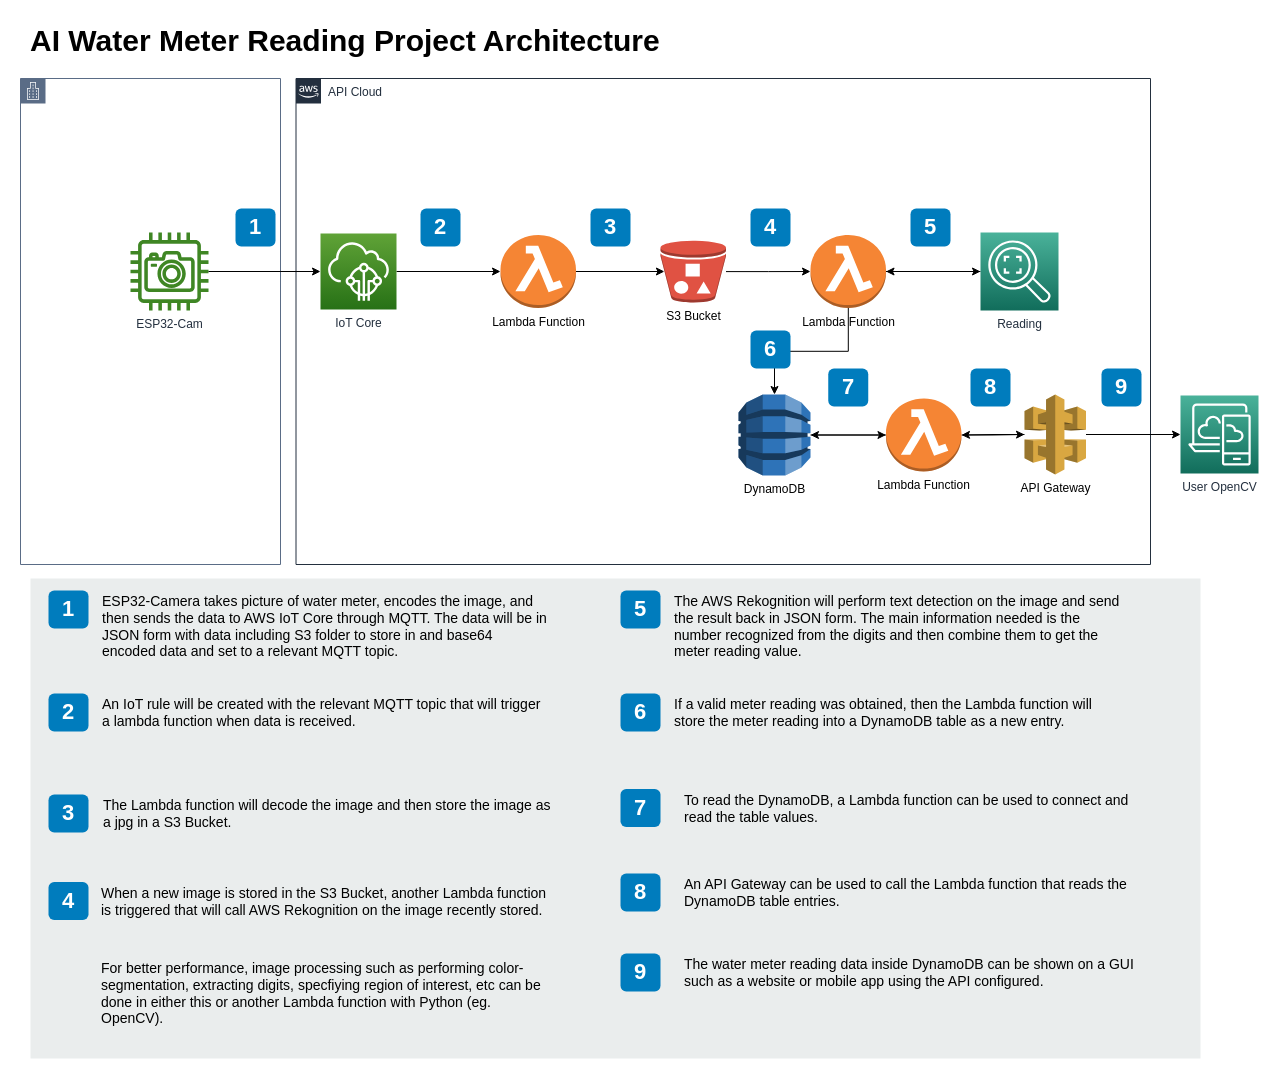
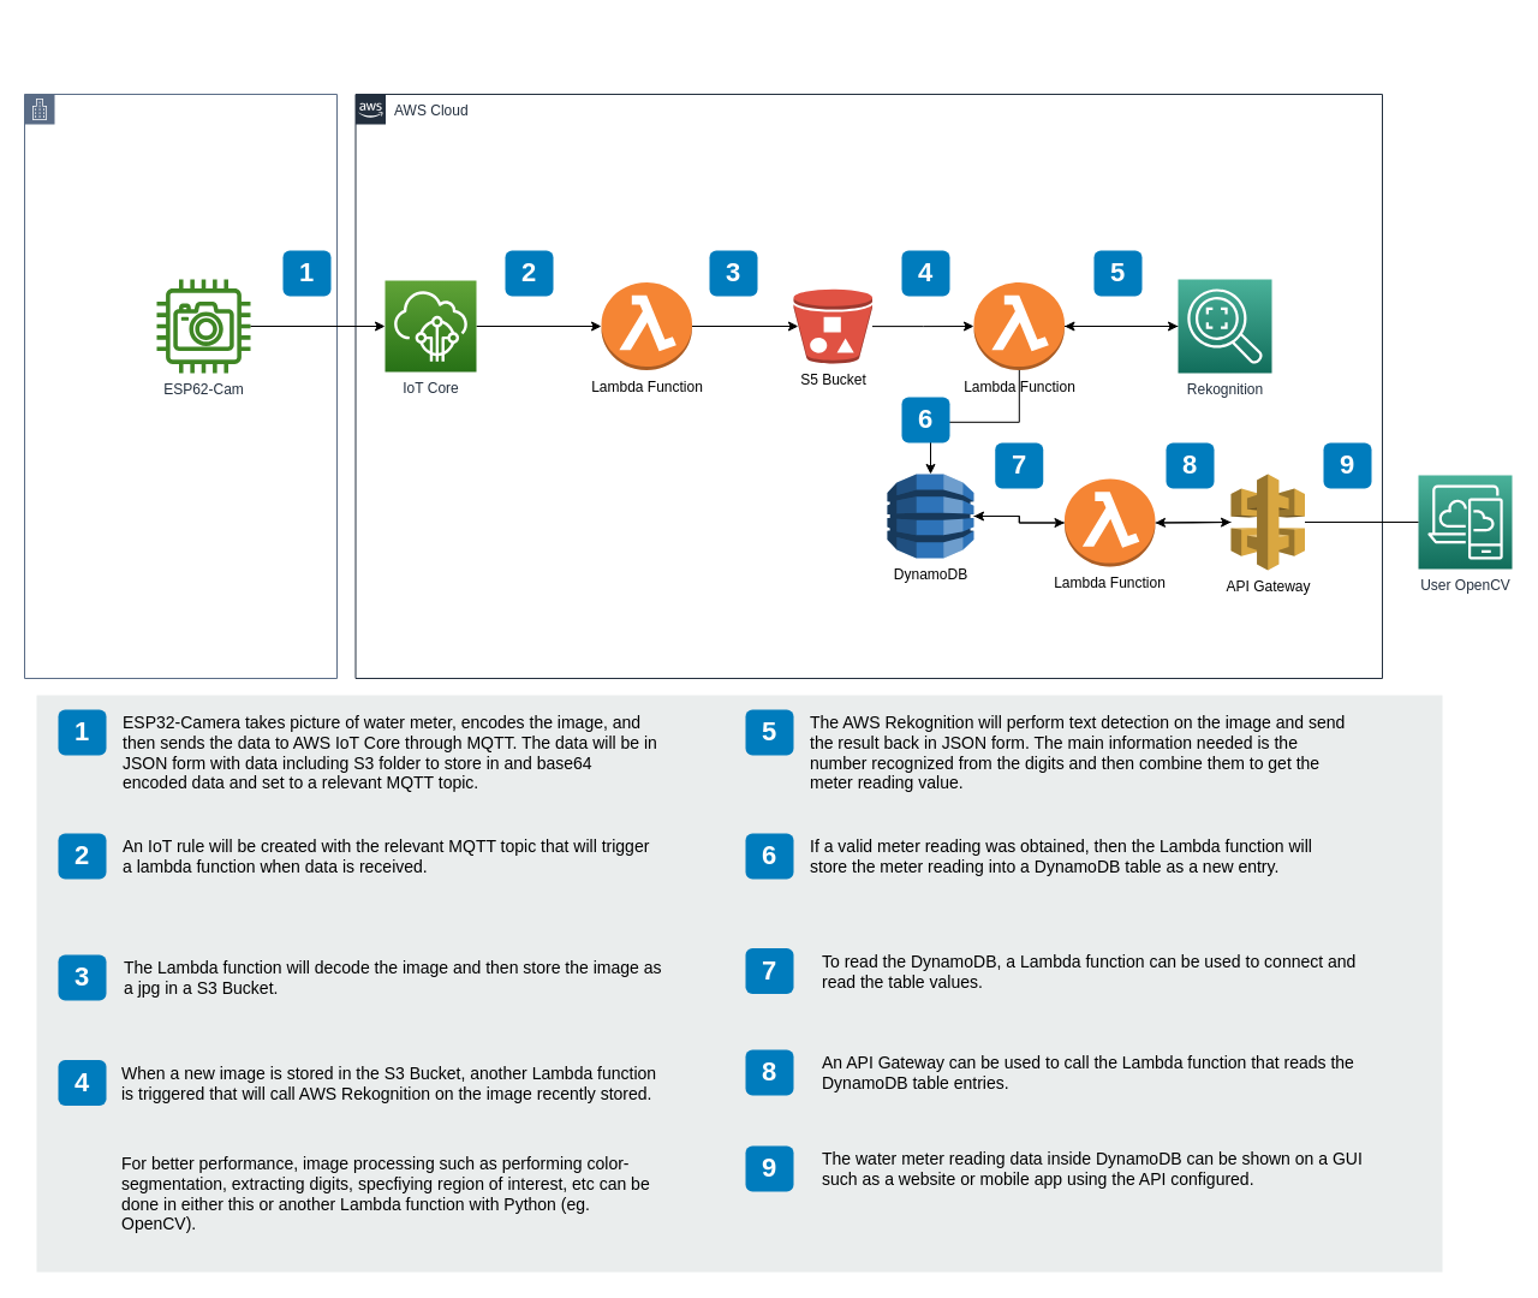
  <mxCell id="0" />
  <mxCell id="1" parent="0" />
- <mxCell id="2" value="API Cloud" style="points=[[0,0],[0.25,0],[0.5,0],[0.75,0],[1,0],[1,0.25],[1,0.5],[1,0.75],[1,1],[0.75,1],[0.5,1],[0.25,1],[0,1],[0,0.75],[0,0.5],[0,0.25]];outlineConnect=0;gradientColor=none;html=1;whiteSpace=wrap;fontSize=12;fontStyle=0;shape=mxgraph.aws4.group;grIcon=mxgraph.aws4.group_aws_cloud_alt;strokeColor=#232F3E;fillColor=none;verticalAlign=top;align=left;spacingLeft=30;fontColor=#232F3E;dashed=0;container=1;pointerEvents=0;collapsible=0;recursiveResize=0;" parent="1" vertex="1"><mxGeometry x="295.5" y="78" width="854.5" height="486" as="geometry" /></mxCell>
+ <mxCell id="2" value="AWS Cloud" style="points=[[0,0],[0.25,0],[0.5,0],[0.75,0],[1,0],[1,0.25],[1,0.5],[1,0.75],[1,1],[0.75,1],[0.5,1],[0.25,1],[0,1],[0,0.75],[0,0.5],[0,0.25]];outlineConnect=0;gradientColor=none;html=1;whiteSpace=wrap;fontSize=12;fontStyle=0;shape=mxgraph.aws4.group;grIcon=mxgraph.aws4.group_aws_cloud_alt;strokeColor=#232F3E;fillColor=none;verticalAlign=top;align=left;spacingLeft=30;fontColor=#232F3E;dashed=0;container=1;pointerEvents=0;collapsible=0;recursiveResize=0;" parent="1" vertex="1"><mxGeometry x="295.5" y="78" width="854.5" height="486" as="geometry" /></mxCell>
  <mxCell id="3" style="edgeStyle=orthogonalEdgeStyle;rounded=0;orthogonalLoop=1;jettySize=auto;html=1;entryX=0.06;entryY=0.5;entryDx=0;entryDy=0;entryPerimeter=0;" parent="2" source="4" target="6" edge="1"><mxGeometry relative="1" as="geometry" /></mxCell>
  <mxCell id="4" value="Lambda Function" style="outlineConnect=0;dashed=0;verticalLabelPosition=bottom;verticalAlign=top;align=center;html=1;shape=mxgraph.aws3.lambda_function;fillColor=#F58534;gradientColor=none;" parent="2" vertex="1"><mxGeometry x="204.5" y="156.5" width="75.5" height="73" as="geometry" /></mxCell>
  <mxCell id="5" style="edgeStyle=orthogonalEdgeStyle;rounded=0;orthogonalLoop=1;jettySize=auto;html=1;entryX=0;entryY=0.5;entryDx=0;entryDy=0;entryPerimeter=0;" parent="2" source="6" target="12" edge="1"><mxGeometry relative="1" as="geometry" /></mxCell>
- <mxCell id="6" value="S3 Bucket" style="outlineConnect=0;dashed=0;verticalLabelPosition=bottom;verticalAlign=top;align=center;html=1;shape=mxgraph.aws3.bucket_with_objects;fillColor=#E05243;gradientColor=none;" parent="2" vertex="1"><mxGeometry x="364.5" y="162.06" width="65.5" height="61.88" as="geometry" /></mxCell>
+ <mxCell id="6" value="S5 Bucket" style="outlineConnect=0;dashed=0;verticalLabelPosition=bottom;verticalAlign=top;align=center;html=1;shape=mxgraph.aws3.bucket_with_objects;fillColor=#E05243;gradientColor=none;" parent="2" vertex="1"><mxGeometry x="364.5" y="162.06" width="65.5" height="61.88" as="geometry" /></mxCell>
  <mxCell id="7" value="2" style="rounded=1;whiteSpace=wrap;html=1;fillColor=#007CBD;strokeColor=none;fontColor=#FFFFFF;fontStyle=1;fontSize=22;" parent="2" vertex="1"><mxGeometry x="124.5" y="130" width="40" height="38" as="geometry" /></mxCell>
  <mxCell id="8" style="edgeStyle=orthogonalEdgeStyle;rounded=0;orthogonalLoop=1;jettySize=auto;html=1;" parent="2" source="9" target="12" edge="1"><mxGeometry relative="1" as="geometry" /></mxCell>
- <mxCell id="9" value="Reading" style="sketch=0;points=[[0,0,0],[0.25,0,0],[0.5,0,0],[0.75,0,0],[1,0,0],[0,1,0],[0.25,1,0],[0.5,1,0],[0.75,1,0],[1,1,0],[0,0.25,0],[0,0.5,0],[0,0.75,0],[1,0.25,0],[1,0.5,0],[1,0.75,0]];outlineConnect=0;fontColor=#232F3E;gradientColor=#4AB29A;gradientDirection=north;fillColor=#116D5B;strokeColor=#ffffff;dashed=0;verticalLabelPosition=bottom;verticalAlign=top;align=center;html=1;fontSize=12;fontStyle=0;aspect=fixed;shape=mxgraph.aws4.resourceIcon;resIcon=mxgraph.aws4.rekognition_2;" parent="2" vertex="1"><mxGeometry x="684.5" y="154" width="78" height="78" as="geometry" /></mxCell>
+ <mxCell id="9" value="Rekognition" style="sketch=0;points=[[0,0,0],[0.25,0,0],[0.5,0,0],[0.75,0,0],[1,0,0],[0,1,0],[0.25,1,0],[0.5,1,0],[0.75,1,0],[1,1,0],[0,0.25,0],[0,0.5,0],[0,0.75,0],[1,0.25,0],[1,0.5,0],[1,0.75,0]];outlineConnect=0;fontColor=#232F3E;gradientColor=#4AB29A;gradientDirection=north;fillColor=#116D5B;strokeColor=#ffffff;dashed=0;verticalLabelPosition=bottom;verticalAlign=top;align=center;html=1;fontSize=12;fontStyle=0;aspect=fixed;shape=mxgraph.aws4.resourceIcon;resIcon=mxgraph.aws4.rekognition_2;" parent="2" vertex="1"><mxGeometry x="684.5" y="154" width="78" height="78" as="geometry" /></mxCell>
  <mxCell id="10" style="edgeStyle=orthogonalEdgeStyle;rounded=0;orthogonalLoop=1;jettySize=auto;html=1;" parent="2" source="12" target="9" edge="1"><mxGeometry relative="1" as="geometry" /></mxCell>
  <mxCell id="11" style="edgeStyle=orthogonalEdgeStyle;rounded=0;orthogonalLoop=1;jettySize=auto;html=1;entryX=0.5;entryY=0;entryDx=0;entryDy=0;entryPerimeter=0;" parent="2" source="12" target="21" edge="1"><mxGeometry relative="1" as="geometry"><mxPoint x="552.3" y="320" as="targetPoint" /></mxGeometry></mxCell>
  <mxCell id="12" value="Lambda Function" style="outlineConnect=0;dashed=0;verticalLabelPosition=bottom;verticalAlign=top;align=center;html=1;shape=mxgraph.aws3.lambda_function;fillColor=#F58534;gradientColor=none;" parent="2" vertex="1"><mxGeometry x="514.5" y="156.5" width="75.5" height="73" as="geometry" /></mxCell>
  <mxCell id="13" value="3" style="rounded=1;whiteSpace=wrap;html=1;fillColor=#007CBD;strokeColor=none;fontColor=#FFFFFF;fontStyle=1;fontSize=22;labelBackgroundColor=none;" parent="2" vertex="1"><mxGeometry x="294.5" y="130" width="40" height="38" as="geometry" /></mxCell>
  <mxCell id="14" value="4" style="rounded=1;whiteSpace=wrap;html=1;fillColor=#007CBD;strokeColor=none;fontColor=#FFFFFF;fontStyle=1;fontSize=22;labelBackgroundColor=none;" parent="2" vertex="1"><mxGeometry x="454.5" y="130" width="40" height="38" as="geometry" /></mxCell>
  <mxCell id="15" value="5" style="rounded=1;whiteSpace=wrap;html=1;fillColor=#007CBD;strokeColor=none;fontColor=#FFFFFF;fontStyle=1;fontSize=22;labelBackgroundColor=none;" parent="2" vertex="1"><mxGeometry x="614.5" y="130" width="40" height="38" as="geometry" /></mxCell>
  <mxCell id="16" value="6" style="rounded=1;whiteSpace=wrap;html=1;fillColor=#007CBD;strokeColor=none;fontColor=#FFFFFF;fontStyle=1;fontSize=22;labelBackgroundColor=none;" parent="2" vertex="1"><mxGeometry x="454.5" y="252" width="40" height="38" as="geometry" /></mxCell>
  <mxCell id="17" style="edgeStyle=orthogonalEdgeStyle;rounded=0;orthogonalLoop=1;jettySize=auto;html=1;" parent="2" source="19" target="23" edge="1"><mxGeometry relative="1" as="geometry" /></mxCell>
  <mxCell id="18" style="edgeStyle=orthogonalEdgeStyle;rounded=0;orthogonalLoop=1;jettySize=auto;html=1;" parent="2" source="19" target="21" edge="1"><mxGeometry relative="1" as="geometry" /></mxCell>
  <mxCell id="19" value="Lambda Function" style="outlineConnect=0;dashed=0;verticalLabelPosition=bottom;verticalAlign=top;align=center;html=1;shape=mxgraph.aws3.lambda_function;fillColor=#F58534;gradientColor=none;" parent="2" vertex="1"><mxGeometry x="590" y="320" width="75.5" height="73" as="geometry" /></mxCell>
  <mxCell id="20" style="edgeStyle=orthogonalEdgeStyle;rounded=0;orthogonalLoop=1;jettySize=auto;html=1;" parent="2" source="21" target="19" edge="1"><mxGeometry relative="1" as="geometry" /></mxCell>
- <mxCell id="21" value="&lt;div&gt;DynamoDB&lt;/div&gt;" style="outlineConnect=0;dashed=0;verticalLabelPosition=bottom;verticalAlign=top;align=center;html=1;shape=mxgraph.aws3.dynamo_db;fillColor=#2E73B8;gradientColor=none;" parent="2" vertex="1"><mxGeometry x="442.5" y="316" width="72" height="81" as="geometry" /></mxCell>
+ <mxCell id="21" value="&lt;div&gt;DynamoDB&lt;/div&gt;" style="outlineConnect=0;dashed=0;verticalLabelPosition=bottom;verticalAlign=top;align=center;html=1;shape=mxgraph.aws3.dynamo_db;fillColor=#2E73B8;gradientColor=none;" parent="2" vertex="1"><mxGeometry x="442.5" y="316" width="72" height="70" as="geometry" /></mxCell>
  <mxCell id="22" style="edgeStyle=orthogonalEdgeStyle;rounded=0;orthogonalLoop=1;jettySize=auto;html=1;" parent="2" source="23" target="19" edge="1"><mxGeometry relative="1" as="geometry" /></mxCell>
  <mxCell id="23" value="API Gateway" style="outlineConnect=0;dashed=0;verticalLabelPosition=bottom;verticalAlign=top;align=center;html=1;shape=mxgraph.aws3.api_gateway;fillColor=#D9A741;gradientColor=none;" parent="2" vertex="1"><mxGeometry x="728.5" y="316" width="61.5" height="80" as="geometry" /></mxCell>
  <mxCell id="24" value="7" style="rounded=1;whiteSpace=wrap;html=1;fillColor=#007CBD;strokeColor=none;fontColor=#FFFFFF;fontStyle=1;fontSize=22;labelBackgroundColor=none;" parent="2" vertex="1"><mxGeometry x="532.25" y="290" width="40" height="38" as="geometry" /></mxCell>
  <mxCell id="25" value="8" style="rounded=1;whiteSpace=wrap;html=1;fillColor=#007CBD;strokeColor=none;fontColor=#FFFFFF;fontStyle=1;fontSize=22;labelBackgroundColor=none;" parent="2" vertex="1"><mxGeometry x="674.5" y="290" width="40" height="38" as="geometry" /></mxCell>
  <mxCell id="26" value="9" style="rounded=1;whiteSpace=wrap;html=1;fillColor=#007CBD;strokeColor=none;fontColor=#FFFFFF;fontStyle=1;fontSize=22;labelBackgroundColor=none;" parent="2" vertex="1"><mxGeometry x="805.5" y="290" width="40" height="38" as="geometry" /></mxCell>
  <mxCell id="27" style="edgeStyle=orthogonalEdgeStyle;rounded=0;orthogonalLoop=1;jettySize=auto;html=1;" edge="1" parent="2" source="28" target="4"><mxGeometry relative="1" as="geometry" /></mxCell>
  <mxCell id="28" value="IoT Core" style="sketch=0;points=[[0,0,0],[0.25,0,0],[0.5,0,0],[0.75,0,0],[1,0,0],[0,1,0],[0.25,1,0],[0.5,1,0],[0.75,1,0],[1,1,0],[0,0.25,0],[0,0.5,0],[0,0.75,0],[1,0.25,0],[1,0.5,0],[1,0.75,0]];outlineConnect=0;fontColor=#232F3E;gradientColor=#60A337;gradientDirection=north;fillColor=#277116;strokeColor=#ffffff;dashed=0;verticalLabelPosition=bottom;verticalAlign=top;align=center;html=1;fontSize=12;fontStyle=0;aspect=fixed;shape=mxgraph.aws4.resourceIcon;resIcon=mxgraph.aws4.iot_core;" vertex="1" parent="2"><mxGeometry x="24.5" y="155" width="76" height="76" as="geometry" /></mxCell>
  <mxCell id="29" value="" style="points=[[0,0],[0.25,0],[0.5,0],[0.75,0],[1,0],[1,0.25],[1,0.5],[1,0.75],[1,1],[0.75,1],[0.5,1],[0.25,1],[0,1],[0,0.75],[0,0.5],[0,0.25]];outlineConnect=0;gradientColor=none;html=1;whiteSpace=wrap;fontSize=12;fontStyle=0;shape=mxgraph.aws4.group;grIcon=mxgraph.aws4.group_corporate_data_center;strokeColor=#5A6C86;fillColor=none;verticalAlign=top;align=left;spacingLeft=30;fontColor=#5A6C86;dashed=0;container=1;pointerEvents=0;collapsible=0;recursiveResize=0;" parent="1" vertex="1"><mxGeometry x="20" y="78" width="260" height="486" as="geometry" /></mxCell>
- <mxCell id="30" value="ESP32-Cam" style="sketch=0;outlineConnect=0;fontColor=#232F3E;gradientColor=none;fillColor=#3F8624;strokeColor=none;dashed=0;verticalLabelPosition=bottom;verticalAlign=top;align=center;html=1;fontSize=12;fontStyle=0;aspect=fixed;pointerEvents=1;shape=mxgraph.aws4.camera;" parent="29" vertex="1"><mxGeometry x="110" y="154" width="78" height="78" as="geometry" /></mxCell>
+ <mxCell id="30" value="ESP62-Cam" style="sketch=0;outlineConnect=0;fontColor=#232F3E;gradientColor=none;fillColor=#3F8624;strokeColor=none;dashed=0;verticalLabelPosition=bottom;verticalAlign=top;align=center;html=1;fontSize=12;fontStyle=0;aspect=fixed;pointerEvents=1;shape=mxgraph.aws4.camera;" parent="29" vertex="1"><mxGeometry x="110" y="154" width="78" height="78" as="geometry" /></mxCell>
  <mxCell id="31" value="1" style="rounded=1;whiteSpace=wrap;html=1;fillColor=#007CBD;strokeColor=none;fontColor=#FFFFFF;fontStyle=1;fontSize=22;" parent="29" vertex="1"><mxGeometry x="215" y="130" width="40" height="38" as="geometry" /></mxCell>
- <mxCell id="32" value="AI Water Meter Reading Project Architecture" style="text;html=1;resizable=0;points=[];autosize=1;align=left;verticalAlign=top;spacingTop=-4;fontSize=30;fontStyle=1" parent="1" vertex="1"><mxGeometry x="28" y="20" width="650" height="40" as="geometry" /></mxCell>
  <mxCell id="33" value="" style="rounded=0;whiteSpace=wrap;html=1;fillColor=#EAEDED;fontSize=22;fontColor=#FFFFFF;strokeColor=none;labelBackgroundColor=none;" parent="1" vertex="1"><mxGeometry x="30" y="578" width="1170" height="480" as="geometry" /></mxCell>
  <mxCell id="34" value="1" style="rounded=1;whiteSpace=wrap;html=1;fillColor=#007CBD;strokeColor=none;fontColor=#FFFFFF;fontStyle=1;fontSize=22;labelBackgroundColor=none;" parent="1" vertex="1"><mxGeometry x="48" y="590" width="40" height="38" as="geometry" /></mxCell>
  <mxCell id="35" value="2" style="rounded=1;whiteSpace=wrap;html=1;fillColor=#007CBD;strokeColor=none;fontColor=#FFFFFF;fontStyle=1;fontSize=22;labelBackgroundColor=none;" parent="1" vertex="1"><mxGeometry x="48" y="693" width="40" height="38" as="geometry" /></mxCell>
  <mxCell id="36" value="3" style="rounded=1;whiteSpace=wrap;html=1;fillColor=#007CBD;strokeColor=none;fontColor=#FFFFFF;fontStyle=1;fontSize=22;labelBackgroundColor=none;" parent="1" vertex="1"><mxGeometry x="48" y="794" width="40" height="38" as="geometry" /></mxCell>
  <mxCell id="37" value="4" style="rounded=1;whiteSpace=wrap;html=1;fillColor=#007CBD;strokeColor=none;fontColor=#FFFFFF;fontStyle=1;fontSize=22;labelBackgroundColor=none;" parent="1" vertex="1"><mxGeometry x="48" y="881.5" width="40" height="38" as="geometry" /></mxCell>
  <mxCell id="38" value="5" style="rounded=1;whiteSpace=wrap;html=1;fillColor=#007CBD;strokeColor=none;fontColor=#FFFFFF;fontStyle=1;fontSize=22;labelBackgroundColor=none;" parent="1" vertex="1"><mxGeometry x="620" y="590" width="40" height="38" as="geometry" /></mxCell>
  <mxCell id="39" value="ESP32-Camera takes picture of water meter, encodes the image,  and then sends the data to AWS IoT Core through MQTT. The data will be in JSON form with data including S3 folder to store in and base64 encoded data and set to a relevant MQTT topic." style="text;html=1;align=left;verticalAlign=top;spacingTop=-4;fontSize=14;labelBackgroundColor=none;whiteSpace=wrap;" parent="1" vertex="1"><mxGeometry x="99.5" y="589.5" width="449" height="118" as="geometry" /></mxCell>
  <mxCell id="40" value="The Lambda function will decode the image and then store the image as a jpg in a S3 Bucket." style="text;html=1;align=left;verticalAlign=top;spacingTop=-4;fontSize=14;labelBackgroundColor=none;whiteSpace=wrap;" parent="1" vertex="1"><mxGeometry x="101" y="794" width="450" height="94.5" as="geometry" /></mxCell>
  <mxCell id="41" value="The AWS Rekognition will perform text detection on the image and send the result back in JSON form. The main information needed is the number recognized from the digits and then combine them to get the meter reading value." style="text;html=1;align=left;verticalAlign=top;spacingTop=-4;fontSize=14;labelBackgroundColor=none;whiteSpace=wrap;" parent="1" vertex="1"><mxGeometry x="672" y="590" width="449" height="93" as="geometry" /></mxCell>
  <mxCell id="42" value="An IoT rule will be created with the relevant MQTT topic that will trigger a lambda function when data is received." style="text;html=1;align=left;verticalAlign=top;spacingTop=-4;fontSize=14;labelBackgroundColor=none;whiteSpace=wrap;" parent="1" vertex="1"><mxGeometry x="100" y="693" width="450" height="91" as="geometry" /></mxCell>
  <mxCell id="43" value="User OpenCV" style="sketch=0;points=[[0,0,0],[0.25,0,0],[0.5,0,0],[0.75,0,0],[1,0,0],[0,1,0],[0.25,1,0],[0.5,1,0],[0.75,1,0],[1,1,0],[0,0.25,0],[0,0.5,0],[0,0.75,0],[1,0.25,0],[1,0.5,0],[1,0.75,0]];outlineConnect=0;fontColor=#232F3E;gradientColor=#4AB29A;gradientDirection=north;fillColor=#116D5B;strokeColor=#ffffff;dashed=0;verticalLabelPosition=bottom;verticalAlign=top;align=center;html=1;fontSize=12;fontStyle=0;aspect=fixed;shape=mxgraph.aws4.resourceIcon;resIcon=mxgraph.aws4.desktop_and_app_streaming;" parent="1" vertex="1"><mxGeometry x="1180" y="395" width="78" height="78" as="geometry" /></mxCell>
- <mxCell id="44" style="edgeStyle=orthogonalEdgeStyle;rounded=0;orthogonalLoop=1;jettySize=auto;html=1;" parent="1" source="23" target="43" edge="1"><mxGeometry relative="1" as="geometry" /></mxCell>
+ <mxCell id="44" style="edgeStyle=orthogonalEdgeStyle;rounded=0;orthogonalLoop=1;jettySize=auto;html=1;endArrow=none;" parent="1" source="23" target="43" edge="1"><mxGeometry relative="1" as="geometry" /></mxCell>
  <mxCell id="45" value="When a new image is stored in the S3 Bucket, another Lambda function is triggered that will call AWS Rekognition on the image recently stored." style="text;html=1;align=left;verticalAlign=top;spacingTop=-4;fontSize=14;labelBackgroundColor=none;whiteSpace=wrap;" parent="1" vertex="1"><mxGeometry x="98.5" y="881.5" width="450" height="94.5" as="geometry" /></mxCell>
  <mxCell id="46" value="6" style="rounded=1;whiteSpace=wrap;html=1;fillColor=#007CBD;strokeColor=none;fontColor=#FFFFFF;fontStyle=1;fontSize=22;labelBackgroundColor=none;" parent="1" vertex="1"><mxGeometry x="620" y="693" width="40" height="38" as="geometry" /></mxCell>
  <mxCell id="47" value="If a valid meter reading was obtained, then the Lambda function will store the meter reading into a DynamoDB table as a new entry." style="text;html=1;align=left;verticalAlign=top;spacingTop=-4;fontSize=14;labelBackgroundColor=none;whiteSpace=wrap;" parent="1" vertex="1"><mxGeometry x="672" y="693" width="449" height="93" as="geometry" /></mxCell>
  <mxCell id="48" value="7" style="rounded=1;whiteSpace=wrap;html=1;fillColor=#007CBD;strokeColor=none;fontColor=#FFFFFF;fontStyle=1;fontSize=22;labelBackgroundColor=none;" parent="1" vertex="1"><mxGeometry x="620" y="788.5" width="40" height="38" as="geometry" /></mxCell>
  <mxCell id="49" value="To read the DynamoDB, a Lambda function can be used to connect and read the table values." style="text;html=1;align=left;verticalAlign=top;spacingTop=-4;fontSize=14;labelBackgroundColor=none;whiteSpace=wrap;" parent="1" vertex="1"><mxGeometry x="682" y="788.5" width="449" height="93" as="geometry" /></mxCell>
  <mxCell id="50" value="8" style="rounded=1;whiteSpace=wrap;html=1;fillColor=#007CBD;strokeColor=none;fontColor=#FFFFFF;fontStyle=1;fontSize=22;labelBackgroundColor=none;" parent="1" vertex="1"><mxGeometry x="620" y="873" width="40" height="38" as="geometry" /></mxCell>
  <mxCell id="51" value="For better performance, image processing such as performing color-segmentation, extracting digits, specfiying region of interest, etc can be done in either this or another Lambda function with Python (eg. OpenCV)." style="text;whiteSpace=wrap;html=1;fontSize=14;" parent="1" vertex="1"><mxGeometry x="99" y="953" width="450" height="80" as="geometry" /></mxCell>
  <mxCell id="52" value="An API Gateway can be used to call the Lambda function that reads the DynamoDB table entries." style="text;html=1;align=left;verticalAlign=top;spacingTop=-4;fontSize=14;labelBackgroundColor=none;whiteSpace=wrap;" parent="1" vertex="1"><mxGeometry x="682" y="873" width="449" height="93" as="geometry" /></mxCell>
  <mxCell id="53" value="9" style="rounded=1;whiteSpace=wrap;html=1;fillColor=#007CBD;strokeColor=none;fontColor=#FFFFFF;fontStyle=1;fontSize=22;labelBackgroundColor=none;" parent="1" vertex="1"><mxGeometry x="620" y="953" width="40" height="38" as="geometry" /></mxCell>
  <mxCell id="54" value="The water meter reading data inside DynamoDB can be shown on a GUI  such as a website or mobile app using the API configured." style="text;html=1;align=left;verticalAlign=top;spacingTop=-4;fontSize=14;labelBackgroundColor=none;whiteSpace=wrap;" parent="1" vertex="1"><mxGeometry x="682" y="953" width="468" height="93" as="geometry" /></mxCell>
  <mxCell id="55" style="edgeStyle=orthogonalEdgeStyle;rounded=0;orthogonalLoop=1;jettySize=auto;html=1;entryX=0;entryY=0.5;entryDx=0;entryDy=0;entryPerimeter=0;" edge="1" parent="1" source="30" target="28"><mxGeometry relative="1" as="geometry" /></mxCell>
